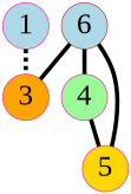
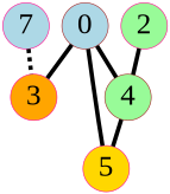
  graph {
    fontname="Liberation Serif"
    splines=true
    node [color=deeppink fillcolor=lightblue fixedsize=true fontname="Liberation Serif" fontsize=42 penwidth=1 shape=circle style=filled]
    edge [color=black fontname="Liberation Serif" penwidth=6 style=solid]
-   0 [color=brown height=0.91667 width=0.91667 label=6]
+   0 [color=brown height=0.91667 width=0.91667]
    3 [fillcolor=orange height=0.91667 width=0.91667]
-   4 [fillcolor=palegreen height=0.91667 width=0.91667]
+   4 [color=brown fillcolor=palegreen height=0.91667 width=0.91667]
    5 [fillcolor=gold height=0.91667 width=0.91667]
-   1 [height=0.91667 width=0.91667]
+   1 [height=0.91667 width=0.91667 label=7]
+   2 [fillcolor=palegreen height=0.91667 width=0.91667]
    0 -- 3
    0 -- 4
    0 -- 5
    4 -- 5
    1 -- 3 [style=dashed]
+   2 -- 4
  }
